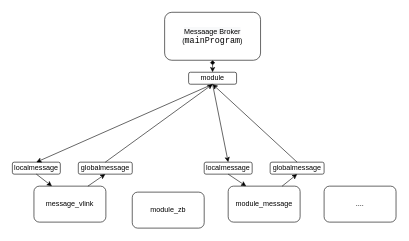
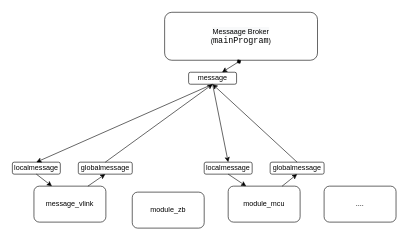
  <mxCell id="0" />
  <mxCell id="1" parent="0" />
- <mxCell id="2" value="&lt;span style=&quot;background-color: rgb(248, 249, 250);&quot;&gt;Messaage Broker&lt;/span&gt;&lt;br style=&quot;background-color: rgb(248, 249, 250);&quot;&gt;&lt;span style=&quot;background-color: rgb(248, 249, 250);&quot;&gt;(&lt;/span&gt;&lt;span style=&quot;font-family: Consolas, &amp;quot;Courier New&amp;quot;, monospace; font-size: 14px;&quot;&gt;mainProgram&lt;/span&gt;&lt;span style=&quot;background-color: initial;&quot;&gt;)&lt;/span&gt;" style="rounded=1;whiteSpace=wrap;html=1;labelBackgroundColor=#FFFFFF;fontColor=#000000;" vertex="1" parent="1"><mxGeometry x="274" y="20" width="160" height="80" as="geometry" /></mxCell>
+ <mxCell id="2" value="&lt;span style=&quot;background-color: rgb(248, 249, 250);&quot;&gt;Messaage Broker&lt;/span&gt;&lt;br style=&quot;background-color: rgb(248, 249, 250);&quot;&gt;&lt;span style=&quot;background-color: rgb(248, 249, 250);&quot;&gt;(&lt;/span&gt;&lt;span style=&quot;font-family: Consolas, &amp;quot;Courier New&amp;quot;, monospace; font-size: 14px;&quot;&gt;mainProgram&lt;/span&gt;&lt;span style=&quot;background-color: initial;&quot;&gt;)&lt;/span&gt;" style="rounded=1;whiteSpace=wrap;html=1;labelBackgroundColor=#FFFFFF;fontColor=#000000;" vertex="1" parent="1"><mxGeometry x="274" y="20" width="255" height="80" as="geometry" /></mxCell>
  <mxCell id="3" value="message_vlink" style="rounded=1;whiteSpace=wrap;html=1;labelBackgroundColor=#FFFFFF;fontColor=#000000;" vertex="1" parent="1"><mxGeometry x="56" y="310" width="120" height="60" as="geometry" /></mxCell>
  <mxCell id="4" value="module_zb" style="rounded=1;whiteSpace=wrap;html=1;labelBackgroundColor=#FFFFFF;fontColor=#000000;" vertex="1" parent="1"><mxGeometry x="220" y="320" width="120" height="60" as="geometry" /></mxCell>
- <mxCell id="5" value="module_message" style="rounded=1;whiteSpace=wrap;html=1;labelBackgroundColor=#FFFFFF;fontColor=#000000;" vertex="1" parent="1"><mxGeometry x="380" y="310" width="120" height="60" as="geometry" /></mxCell>
+ <mxCell id="5" value="module_mcu" style="rounded=1;whiteSpace=wrap;html=1;labelBackgroundColor=#FFFFFF;fontColor=#000000;" vertex="1" parent="1"><mxGeometry x="380" y="310" width="120" height="60" as="geometry" /></mxCell>
  <mxCell id="6" value="...." style="rounded=1;whiteSpace=wrap;html=1;labelBackgroundColor=#FFFFFF;fontColor=#000000;" vertex="1" parent="1"><mxGeometry x="540" y="310" width="120" height="60" as="geometry" /></mxCell>
  <mxCell id="7" value="localmessage" style="rounded=1;whiteSpace=wrap;html=1;labelBackgroundColor=#FFFFFF;fontColor=#000000;" vertex="1" parent="1"><mxGeometry x="20" y="270" width="80" height="20" as="geometry" /></mxCell>
  <mxCell id="8" value="globalmessage" style="rounded=1;whiteSpace=wrap;html=1;labelBackgroundColor=#FFFFFF;fontColor=#000000;" vertex="1" parent="1"><mxGeometry x="130" y="270" width="90" height="20" as="geometry" /></mxCell>
- <mxCell id="9" value="module" style="rounded=1;whiteSpace=wrap;html=1;labelBackgroundColor=#FFFFFF;fontColor=#000000;" vertex="1" parent="1"><mxGeometry x="314" y="120" width="80" height="20" as="geometry" /></mxCell>
+ <mxCell id="9" value="message" style="rounded=1;whiteSpace=wrap;html=1;labelBackgroundColor=#FFFFFF;fontColor=#000000;" vertex="1" parent="1"><mxGeometry x="314" y="120" width="80" height="20" as="geometry" /></mxCell>
  <mxCell id="10" value="" style="endArrow=classic;html=1;rounded=0;fontColor=#000000;exitX=0.75;exitY=0;exitDx=0;exitDy=0;entryX=0.5;entryY=1;entryDx=0;entryDy=0;" edge="1" parent="1" source="3" target="8"><mxGeometry width="50" height="50" relative="1" as="geometry"><mxPoint x="330" y="350" as="sourcePoint" /><mxPoint x="310" y="220" as="targetPoint" /></mxGeometry></mxCell>
  <mxCell id="11" value="" style="endArrow=classic;html=1;rounded=0;fontColor=#000000;entryX=0.5;entryY=1;entryDx=0;entryDy=0;exitX=0.5;exitY=0;exitDx=0;exitDy=0;" edge="1" parent="1" source="8" target="9"><mxGeometry width="50" height="50" relative="1" as="geometry"><mxPoint x="330" y="350" as="sourcePoint" /><mxPoint x="380" y="300" as="targetPoint" /></mxGeometry></mxCell>
  <mxCell id="12" value="localmessage" style="rounded=1;whiteSpace=wrap;html=1;labelBackgroundColor=#FFFFFF;fontColor=#000000;" vertex="1" parent="1"><mxGeometry x="340" y="270" width="80" height="20" as="geometry" /></mxCell>
  <mxCell id="13" value="globalmessage" style="rounded=1;whiteSpace=wrap;html=1;labelBackgroundColor=#FFFFFF;fontColor=#000000;" vertex="1" parent="1"><mxGeometry x="450" y="270" width="90" height="20" as="geometry" /></mxCell>
  <mxCell id="14" value="" style="endArrow=classic;html=1;rounded=0;fontColor=#000000;exitX=0.5;exitY=1;exitDx=0;exitDy=0;entryX=0.5;entryY=0;entryDx=0;entryDy=0;" edge="1" parent="1" source="9" target="12"><mxGeometry width="50" height="50" relative="1" as="geometry"><mxPoint x="330" y="350" as="sourcePoint" /><mxPoint x="380" y="300" as="targetPoint" /></mxGeometry></mxCell>
  <mxCell id="15" value="" style="endArrow=classic;html=1;rounded=0;fontColor=#000000;entryX=0.25;entryY=0;entryDx=0;entryDy=0;exitX=0.5;exitY=1;exitDx=0;exitDy=0;" edge="1" parent="1" source="12" target="5"><mxGeometry width="50" height="50" relative="1" as="geometry"><mxPoint x="330" y="350" as="sourcePoint" /><mxPoint x="380" y="300" as="targetPoint" /></mxGeometry></mxCell>
  <mxCell id="16" value="" style="endArrow=classic;html=1;rounded=0;fontColor=#000000;entryX=0.5;entryY=1;entryDx=0;entryDy=0;exitX=0.75;exitY=0;exitDx=0;exitDy=0;" edge="1" parent="1" source="5" target="13"><mxGeometry width="50" height="50" relative="1" as="geometry"><mxPoint x="330" y="350" as="sourcePoint" /><mxPoint x="380" y="300" as="targetPoint" /></mxGeometry></mxCell>
  <mxCell id="17" value="" style="endArrow=classic;html=1;rounded=0;fontColor=#000000;entryX=0.5;entryY=1;entryDx=0;entryDy=0;exitX=0.5;exitY=0;exitDx=0;exitDy=0;" edge="1" parent="1" source="13" target="9"><mxGeometry width="50" height="50" relative="1" as="geometry"><mxPoint x="330" y="350" as="sourcePoint" /><mxPoint x="380" y="300" as="targetPoint" /></mxGeometry></mxCell>
  <mxCell id="18" value="" style="endArrow=diamond;startArrow=classic;html=1;rounded=0;fontColor=#000000;entryX=0.5;entryY=1;entryDx=0;entryDy=0;" edge="1" parent="1" source="9" target="2"><mxGeometry width="50" height="50" relative="1" as="geometry"><mxPoint x="330" y="350" as="sourcePoint" /><mxPoint x="380" y="300" as="targetPoint" /></mxGeometry></mxCell>
  <mxCell id="19" value="" style="endArrow=classic;html=1;rounded=0;fontColor=#000000;exitX=0.5;exitY=1;exitDx=0;exitDy=0;entryX=0.5;entryY=0;entryDx=0;entryDy=0;" edge="1" parent="1" source="9" target="7"><mxGeometry width="50" height="50" relative="1" as="geometry"><mxPoint x="330" y="350" as="sourcePoint" /><mxPoint x="380" y="300" as="targetPoint" /></mxGeometry></mxCell>
  <mxCell id="20" value="" style="endArrow=classic;html=1;rounded=0;fontColor=#000000;exitX=0.5;exitY=1;exitDx=0;exitDy=0;entryX=0.25;entryY=0;entryDx=0;entryDy=0;" edge="1" parent="1" source="7" target="3"><mxGeometry width="50" height="50" relative="1" as="geometry"><mxPoint x="330" y="350" as="sourcePoint" /><mxPoint x="380" y="300" as="targetPoint" /></mxGeometry></mxCell>
